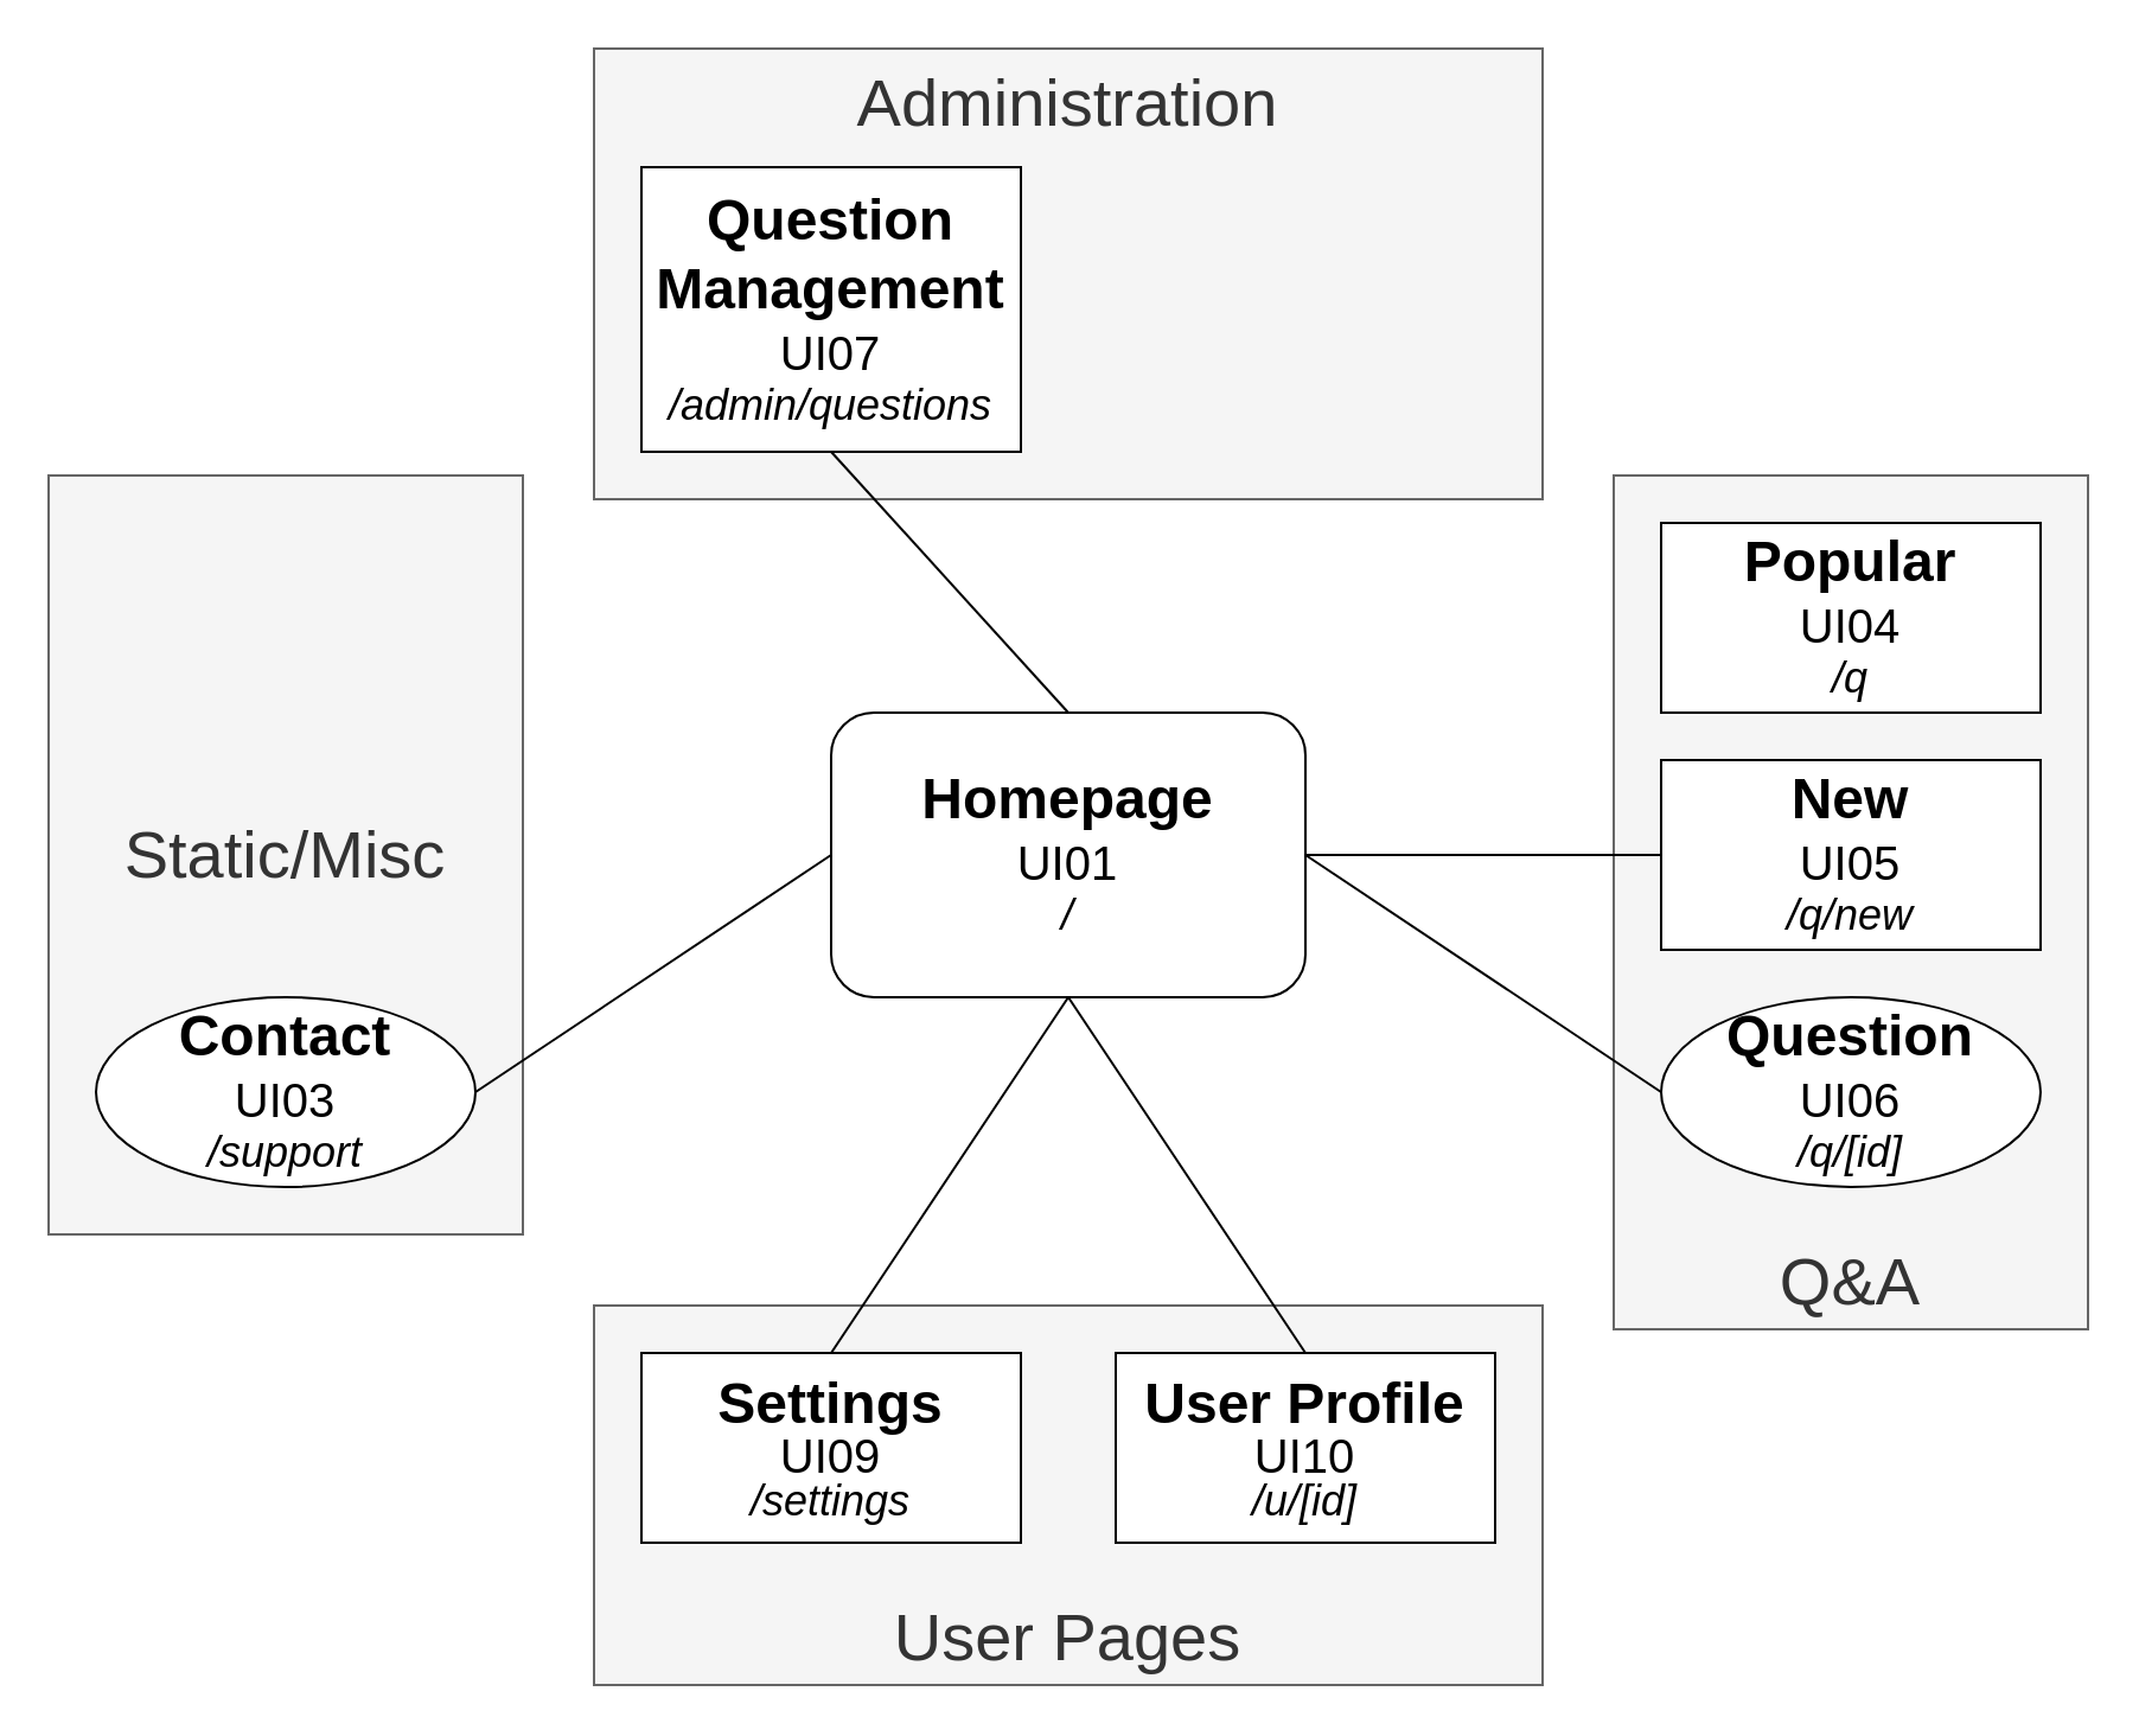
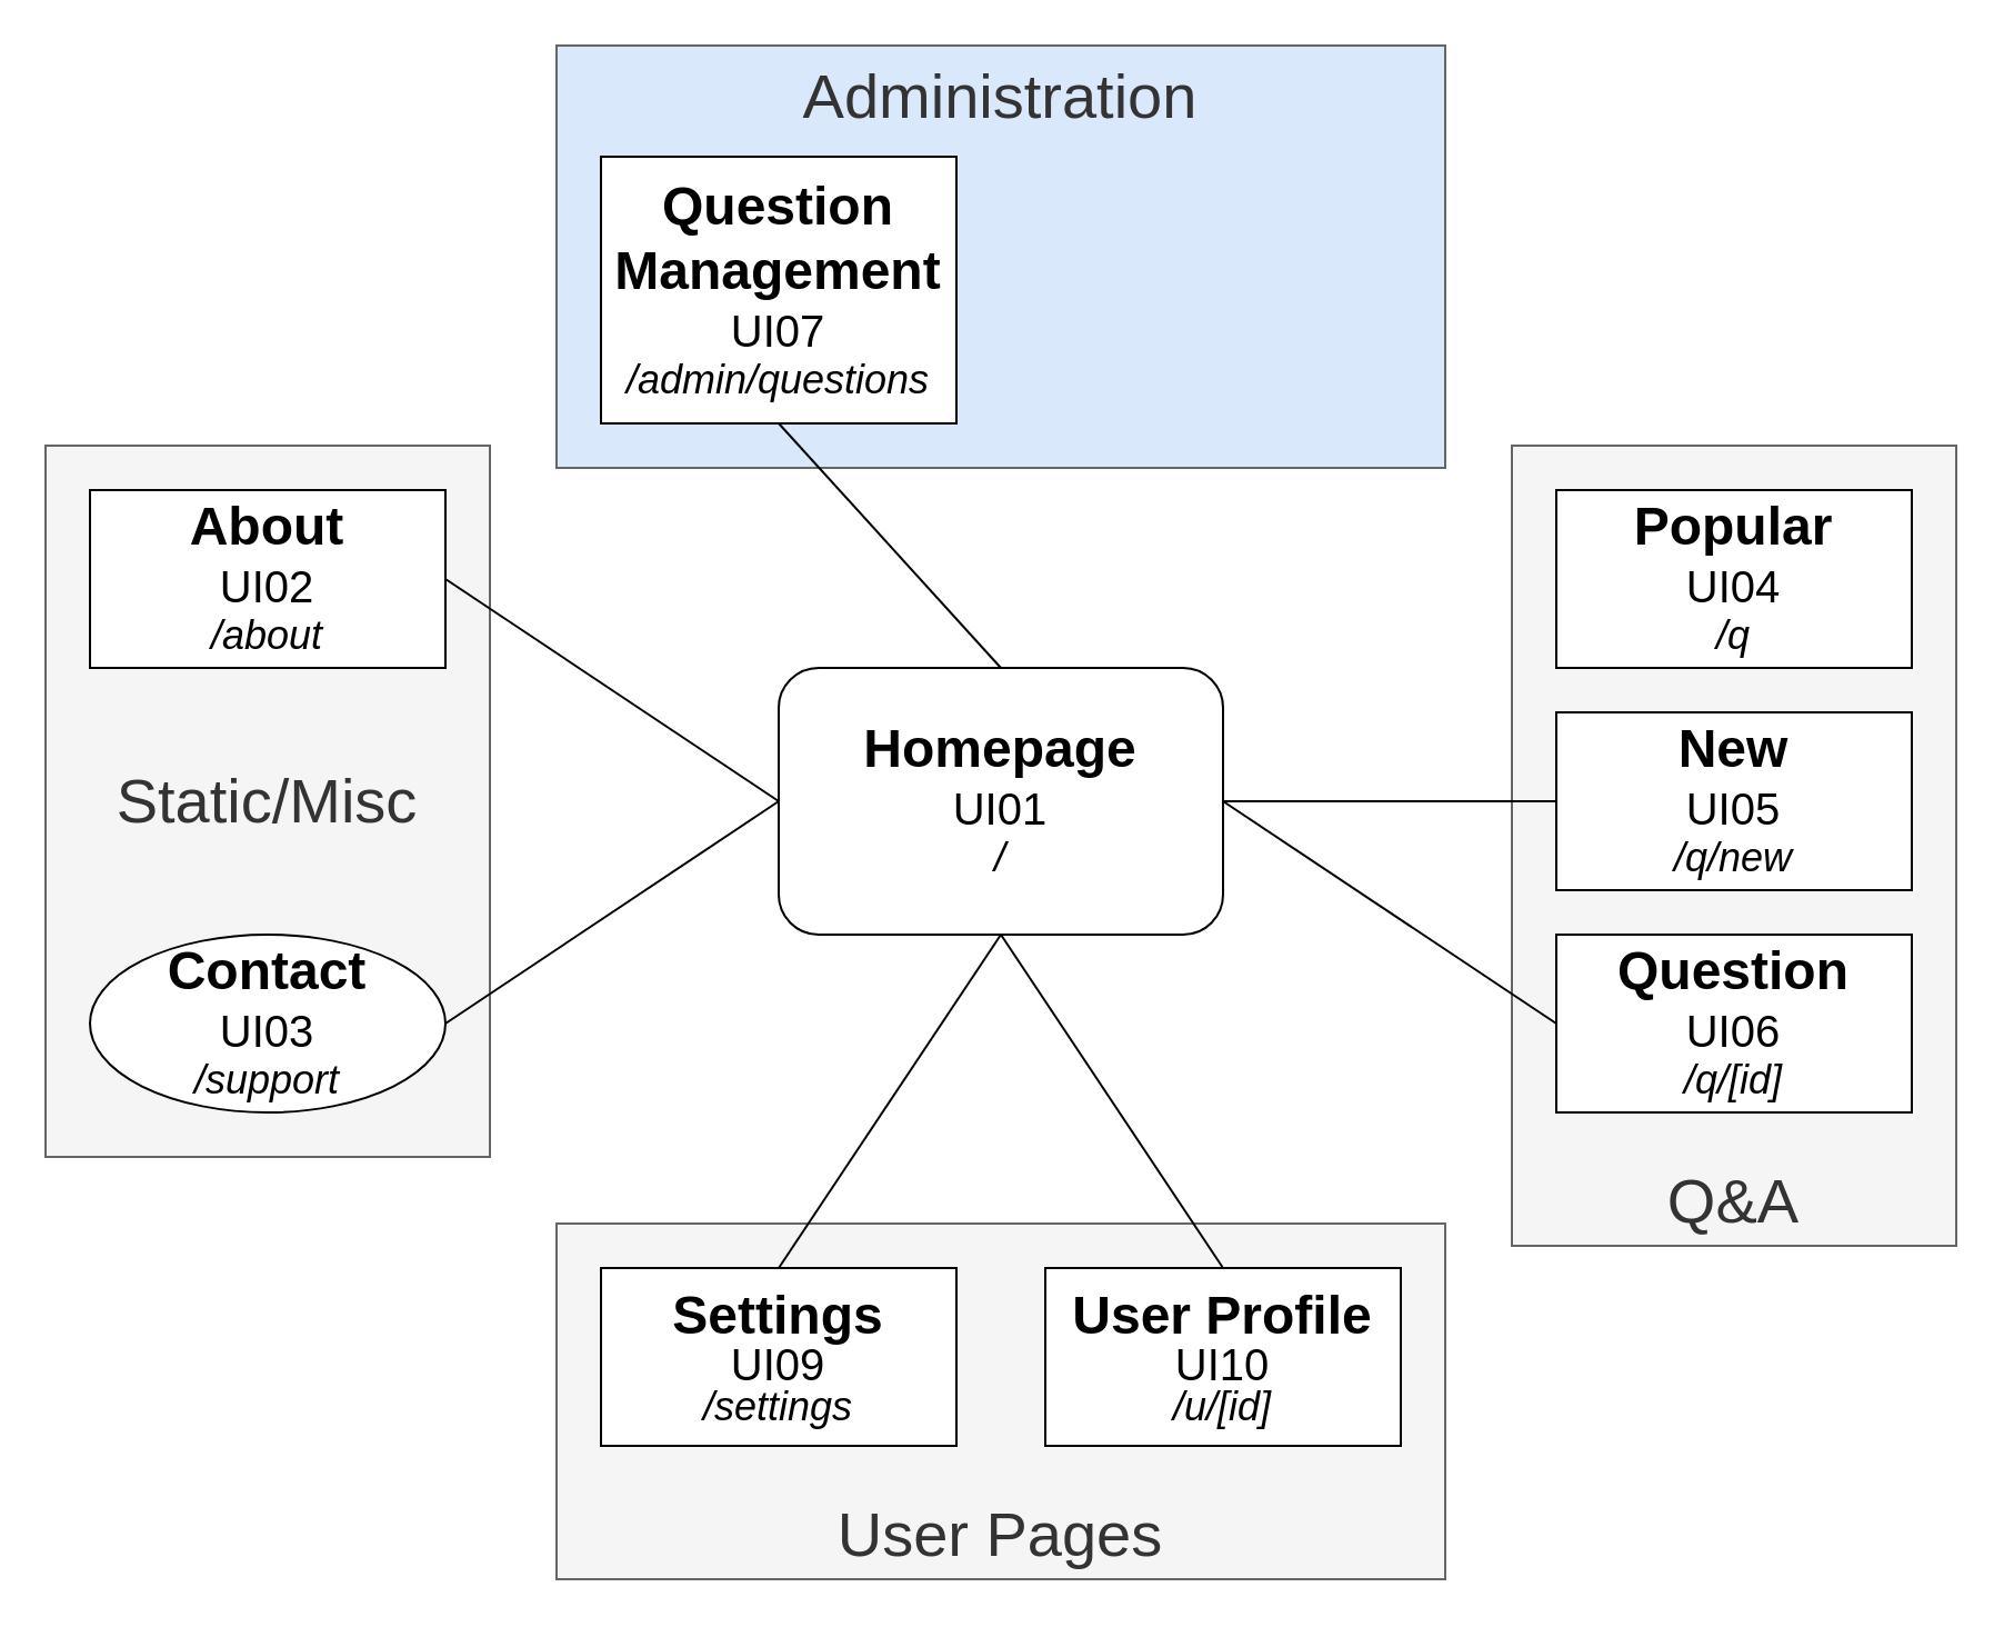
  <mxCell id="0" />
  <mxCell id="1" parent="0" />
- <mxCell id="2" value="Administration" style="rounded=0;whiteSpace=wrap;html=1;fontSize=28;fontColor=#333333;strokeColor=#666666;fillColor=#f5f5f5;verticalAlign=top;" vertex="1" parent="1"><mxGeometry x="250" y="20" width="400" height="190" as="geometry" /></mxCell>
+ <mxCell id="2" value="Administration" style="rounded=0;whiteSpace=wrap;html=1;fontSize=28;fontColor=#333333;strokeColor=#666666;fillColor=#dae8fc;verticalAlign=top;" vertex="1" parent="1"><mxGeometry x="250" y="20" width="400" height="190" as="geometry" /></mxCell>
  <mxCell id="3" value="Static/Misc" style="rounded=0;whiteSpace=wrap;html=1;fontSize=28;fontColor=#333333;strokeColor=#666666;fillColor=#f5f5f5;verticalAlign=middle;" vertex="1" parent="1"><mxGeometry x="20" y="200" width="200" height="320" as="geometry" /></mxCell>
  <mxCell id="4" value="User Pages" style="rounded=0;whiteSpace=wrap;html=1;fontSize=28;fontColor=#333333;strokeColor=#666666;fillColor=#f5f5f5;verticalAlign=bottom;" vertex="1" parent="1"><mxGeometry x="250" y="550" width="400" height="160" as="geometry" /></mxCell>
  <mxCell id="5" value="&lt;font style=&quot;font-size: 28px&quot;&gt;Q&amp;amp;A&lt;/font&gt;" style="rounded=0;whiteSpace=wrap;html=1;fontColor=#333333;strokeColor=#666666;fillColor=#f5f5f5;verticalAlign=bottom;" vertex="1" parent="1"><mxGeometry x="680" y="200" width="200" height="360" as="geometry" /></mxCell>
  <mxCell id="6" value="&lt;font&gt;&lt;b&gt;&lt;font style=&quot;font-size: 24px&quot;&gt;Homepage&lt;/font&gt;&lt;br&gt;&lt;/b&gt;&lt;/font&gt;&lt;font&gt;&lt;span style=&quot;font-size: 20px&quot;&gt;UI01&lt;/span&gt;&lt;br&gt;&lt;font style=&quot;font-size: 18px&quot;&gt;&lt;i&gt;/&lt;/i&gt;&lt;/font&gt;&lt;br&gt;&lt;/font&gt;" style="whiteSpace=wrap;html=1;fillColor=default;strokeColor=default;fontColor=default;spacing=2;rounded=1;" parent="1" vertex="1"><mxGeometry x="350" y="300" width="200" height="120" as="geometry" /></mxCell>
  <mxCell id="7" value="&lt;font&gt;&lt;b&gt;&lt;span style=&quot;font-size: 24px&quot;&gt;New&lt;/span&gt;&lt;br&gt;&lt;/b&gt;&lt;/font&gt;&lt;font&gt;&lt;span style=&quot;font-size: 20px&quot;&gt;UI05&lt;/span&gt;&lt;br&gt;&lt;font style=&quot;font-size: 18px&quot;&gt;&lt;i&gt;/q/new&lt;/i&gt;&lt;/font&gt;&lt;br&gt;&lt;/font&gt;" style="rounded=0;whiteSpace=wrap;html=1;fillColor=default;strokeColor=default;fontColor=default;spacing=2;" parent="1" vertex="1"><mxGeometry x="700" y="320" width="160" height="80" as="geometry" /></mxCell>
- <mxCell id="8" value="&lt;font&gt;&lt;b&gt;&lt;span style=&quot;font-size: 24px&quot;&gt;Question&lt;/span&gt;&lt;br&gt;&lt;/b&gt;&lt;/font&gt;&lt;font&gt;&lt;span style=&quot;font-size: 20px&quot;&gt;UI06&lt;/span&gt;&lt;br&gt;&lt;font style=&quot;font-size: 18px&quot;&gt;&lt;i&gt;/q/[id]&lt;/i&gt;&lt;/font&gt;&lt;br&gt;&lt;/font&gt;" style="ellipse;whiteSpace=wrap;html=1;fillColor=default;strokeColor=default;fontColor=default;shadow=0;spacing=2;" parent="1" vertex="1"><mxGeometry x="700" y="420" width="160" height="80" as="geometry" /></mxCell>
+ <mxCell id="8" value="&lt;font&gt;&lt;b&gt;&lt;span style=&quot;font-size: 24px&quot;&gt;Question&lt;/span&gt;&lt;br&gt;&lt;/b&gt;&lt;/font&gt;&lt;font&gt;&lt;span style=&quot;font-size: 20px&quot;&gt;UI06&lt;/span&gt;&lt;br&gt;&lt;font style=&quot;font-size: 18px&quot;&gt;&lt;i&gt;/q/[id]&lt;/i&gt;&lt;/font&gt;&lt;br&gt;&lt;/font&gt;" style="rounded=0;whiteSpace=wrap;html=1;fillColor=default;strokeColor=default;fontColor=default;shadow=0;spacing=2;" parent="1" vertex="1"><mxGeometry x="700" y="420" width="160" height="80" as="geometry" /></mxCell>
  <mxCell id="9" value="" style="endArrow=none;html=1;rounded=0;fontSize=18;fontColor=default;strokeColor=default;labelBackgroundColor=default;exitX=1;exitY=0.5;exitDx=0;exitDy=0;entryX=0;entryY=0.5;entryDx=0;entryDy=0;fillColor=default;spacing=2;" parent="1" source="6" target="7" edge="1"><mxGeometry width="50" height="50" relative="1" as="geometry"><mxPoint x="620" y="410" as="sourcePoint" /><mxPoint x="670" y="360" as="targetPoint" /></mxGeometry></mxCell>
  <mxCell id="10" value="" style="endArrow=none;html=1;rounded=0;labelBackgroundColor=default;fontSize=18;fontColor=default;strokeColor=default;exitX=1;exitY=0.5;exitDx=0;exitDy=0;entryX=0;entryY=0.5;entryDx=0;entryDy=0;fillColor=default;spacing=2;" parent="1" source="6" target="8" edge="1"><mxGeometry width="50" height="50" relative="1" as="geometry"><mxPoint x="720" y="470" as="sourcePoint" /><mxPoint x="770" y="420" as="targetPoint" /></mxGeometry></mxCell>
  <mxCell id="11" value="&lt;p style=&quot;line-height: 1&quot;&gt;&lt;font&gt;&lt;b&gt;&lt;font style=&quot;font-size: 24px&quot;&gt;User Profile&lt;/font&gt;&lt;br&gt;&lt;/b&gt;&lt;/font&gt;&lt;font&gt;&lt;span style=&quot;font-size: 20px&quot;&gt;UI10&lt;/span&gt;&lt;br&gt;&lt;font style=&quot;font-size: 18px&quot;&gt;&lt;i&gt;/u/[id]&lt;/i&gt;&lt;/font&gt;&lt;br&gt;&lt;/font&gt;&lt;/p&gt;" style="rounded=0;whiteSpace=wrap;html=1;fillColor=default;strokeColor=default;fontColor=default;spacing=2;" parent="1" vertex="1"><mxGeometry x="470" y="570" width="160" height="80" as="geometry" /></mxCell>
  <mxCell id="12" value="" style="endArrow=none;html=1;rounded=0;labelBackgroundColor=default;fontSize=18;fontColor=default;strokeColor=default;fillColor=default;entryX=0.5;entryY=1;entryDx=0;entryDy=0;exitX=0.5;exitY=0;exitDx=0;exitDy=0;spacing=2;" parent="1" source="11" target="6" edge="1"><mxGeometry width="50" height="50" relative="1" as="geometry"><mxPoint x="440" y="570" as="sourcePoint" /><mxPoint x="490" y="520" as="targetPoint" /></mxGeometry></mxCell>
+ <mxCell id="13" value="&lt;font&gt;&lt;b&gt;&lt;font style=&quot;font-size: 24px&quot;&gt;About&lt;/font&gt;&lt;br&gt;&lt;/b&gt;&lt;/font&gt;&lt;font&gt;&lt;span style=&quot;font-size: 20px&quot;&gt;UI02&lt;/span&gt;&lt;br&gt;&lt;font style=&quot;font-size: 18px&quot;&gt;&lt;i&gt;/about&lt;/i&gt;&lt;/font&gt;&lt;br&gt;&lt;/font&gt;" style="rounded=0;whiteSpace=wrap;html=1;fillColor=default;strokeColor=default;fontColor=default;spacing=2;" parent="1" vertex="1"><mxGeometry x="40" y="220" width="160" height="80" as="geometry" /></mxCell>
+ <mxCell id="14" value="" style="endArrow=none;html=1;rounded=0;strokeColor=default;labelBackgroundColor=default;fontColor=default;entryX=0;entryY=0.5;entryDx=0;entryDy=0;exitX=1;exitY=0.5;exitDx=0;exitDy=0;spacing=2;fillColor=default;" edge="1" parent="1" source="13" target="6"><mxGeometry width="50" height="50" relative="1" as="geometry"><mxPoint x="290" y="480" as="sourcePoint" /><mxPoint x="340" y="430" as="targetPoint" /></mxGeometry></mxCell>
  <mxCell id="15" value="&lt;font&gt;&lt;b&gt;&lt;span style=&quot;font-size: 24px&quot;&gt;Popular&lt;/span&gt;&lt;br&gt;&lt;/b&gt;&lt;/font&gt;&lt;font&gt;&lt;span style=&quot;font-size: 20px&quot;&gt;UI04&lt;/span&gt;&lt;br&gt;&lt;font style=&quot;font-size: 18px&quot;&gt;&lt;i&gt;/q&lt;/i&gt;&lt;/font&gt;&lt;br&gt;&lt;/font&gt;" style="rounded=0;whiteSpace=wrap;html=1;fillColor=default;strokeColor=default;fontColor=default;spacing=2;" vertex="1" parent="1"><mxGeometry x="700" y="220" width="160" height="80" as="geometry" /></mxCell>
  <mxCell id="16" value="&lt;font&gt;&lt;b&gt;&lt;span style=&quot;font-size: 24px&quot;&gt;Question Management&lt;/span&gt;&lt;br&gt;&lt;/b&gt;&lt;/font&gt;&lt;font&gt;&lt;span style=&quot;font-size: 20px&quot;&gt;UI07&lt;/span&gt;&lt;br&gt;&lt;font style=&quot;font-size: 18px&quot;&gt;&lt;i&gt;/admin/questions&lt;/i&gt;&lt;/font&gt;&lt;br&gt;&lt;/font&gt;" style="rounded=0;whiteSpace=wrap;html=1;fillColor=default;strokeColor=default;fontColor=default;spacing=2;" vertex="1" parent="1"><mxGeometry x="270" y="70" width="160" height="120" as="geometry" /></mxCell>
  <mxCell id="17" value="" style="endArrow=none;html=1;rounded=0;labelBackgroundColor=default;fontColor=default;strokeColor=default;fillColor=default;entryX=0.5;entryY=1;entryDx=0;entryDy=0;exitX=0.5;exitY=0;exitDx=0;exitDy=0;" edge="1" parent="1" source="6" target="16"><mxGeometry width="50" height="50" relative="1" as="geometry"><mxPoint x="450" y="340" as="sourcePoint" /><mxPoint x="490" y="310" as="targetPoint" /></mxGeometry></mxCell>
  <mxCell id="18" value="&lt;p style=&quot;line-height: 1&quot;&gt;&lt;font&gt;&lt;b&gt;&lt;font style=&quot;font-size: 24px&quot;&gt;Settings&lt;/font&gt;&lt;br&gt;&lt;/b&gt;&lt;/font&gt;&lt;font&gt;&lt;span style=&quot;font-size: 20px&quot;&gt;UI09&lt;/span&gt;&lt;br&gt;&lt;font style=&quot;font-size: 18px&quot;&gt;&lt;i&gt;/settings&lt;/i&gt;&lt;/font&gt;&lt;br&gt;&lt;/font&gt;&lt;/p&gt;" style="rounded=0;whiteSpace=wrap;html=1;fillColor=default;strokeColor=default;fontColor=default;spacing=2;" vertex="1" parent="1"><mxGeometry x="270" y="570" width="160" height="80" as="geometry" /></mxCell>
  <mxCell id="19" value="" style="endArrow=none;html=1;rounded=0;labelBackgroundColor=default;fontColor=default;strokeColor=default;fillColor=default;exitX=0.5;exitY=1;exitDx=0;exitDy=0;entryX=0.5;entryY=0;entryDx=0;entryDy=0;" edge="1" parent="1" source="6" target="18"><mxGeometry width="50" height="50" relative="1" as="geometry"><mxPoint x="440" y="400" as="sourcePoint" /><mxPoint x="490" y="350" as="targetPoint" /></mxGeometry></mxCell>
  <mxCell id="20" value="&lt;font&gt;&lt;b&gt;&lt;font style=&quot;font-size: 24px&quot;&gt;Contact&lt;/font&gt;&lt;br&gt;&lt;/b&gt;&lt;/font&gt;&lt;font&gt;&lt;span style=&quot;font-size: 20px&quot;&gt;UI03&lt;/span&gt;&lt;br&gt;&lt;font style=&quot;font-size: 18px&quot;&gt;&lt;i&gt;/support&lt;/i&gt;&lt;/font&gt;&lt;br&gt;&lt;/font&gt;" style="ellipse;whiteSpace=wrap;html=1;fillColor=default;strokeColor=default;fontColor=default;spacing=2;" vertex="1" parent="1"><mxGeometry x="40" y="420" width="160" height="80" as="geometry" /></mxCell>
  <mxCell id="21" value="" style="endArrow=none;html=1;rounded=0;labelBackgroundColor=default;fontColor=default;strokeColor=default;fillColor=default;exitX=1;exitY=0.5;exitDx=0;exitDy=0;entryX=0;entryY=0.5;entryDx=0;entryDy=0;" edge="1" parent="1" source="20" target="6"><mxGeometry width="50" height="50" relative="1" as="geometry"><mxPoint x="260" y="480" as="sourcePoint" /><mxPoint x="490" y="310" as="targetPoint" /></mxGeometry></mxCell>
